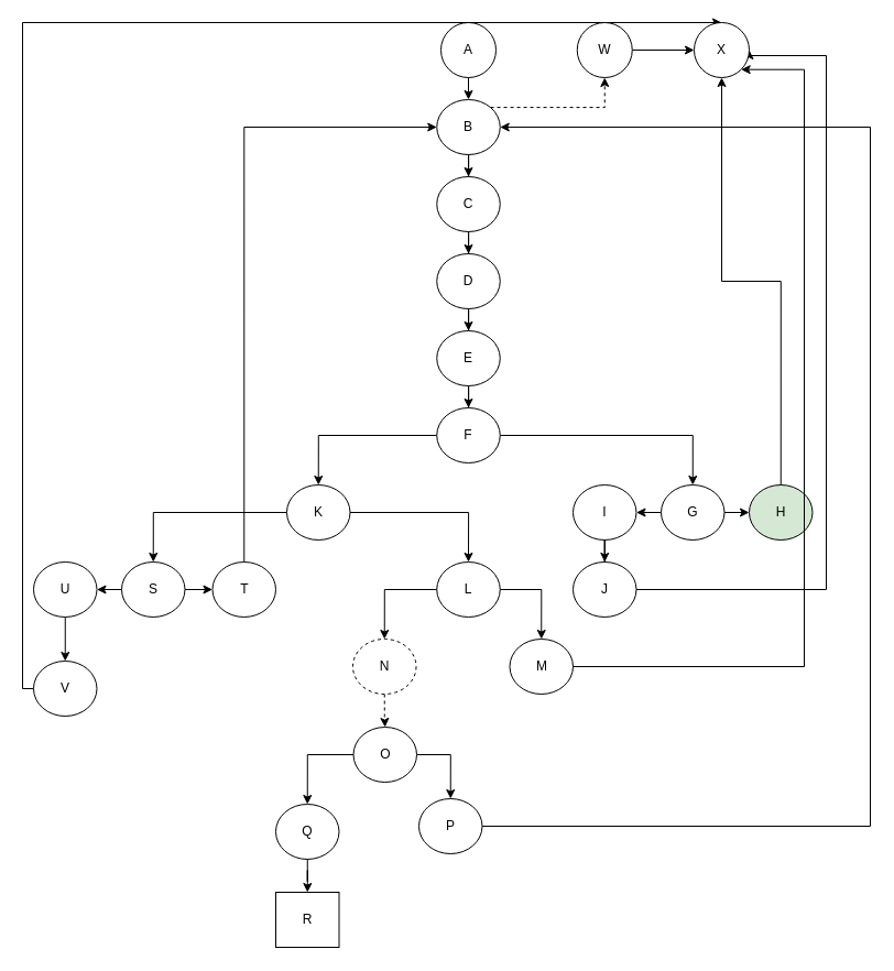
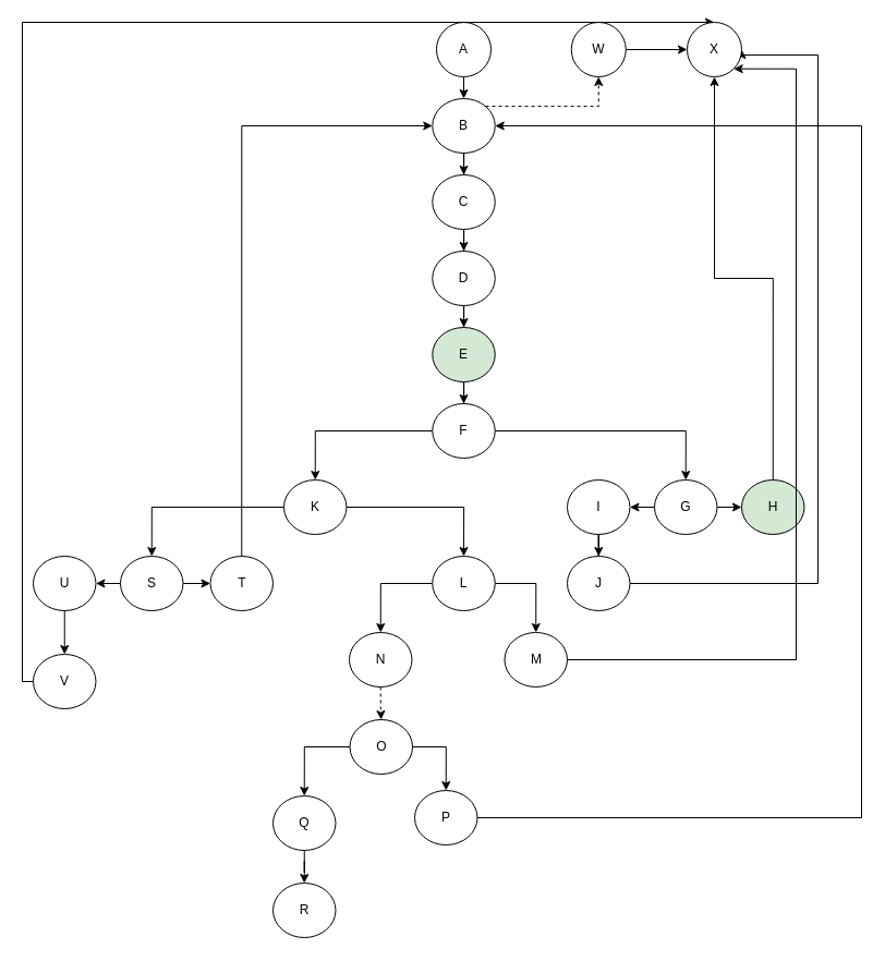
  <mxCell id="0" />
  <mxCell id="1" parent="0" />
  <mxCell id="2" value="" style="edgeStyle=orthogonalEdgeStyle;rounded=0;orthogonalLoop=1;jettySize=auto;html=1;" edge="1" parent="1" source="3" target="6"><mxGeometry relative="1" as="geometry"><Array as="points"><mxPoint x="425" y="90" /><mxPoint x="426" y="90" /></Array></mxGeometry></mxCell>
  <mxCell id="3" value="A" style="ellipse;whiteSpace=wrap;html=1;aspect=fixed;" vertex="1" parent="1"><mxGeometry x="400" y="20" width="50" height="50" as="geometry" /></mxCell>
  <mxCell id="4" style="edgeStyle=orthogonalEdgeStyle;rounded=0;orthogonalLoop=1;jettySize=auto;html=1;exitX=1;exitY=0;exitDx=0;exitDy=0;dashed=1;" edge="1" parent="1" source="6" target="50"><mxGeometry relative="1" as="geometry"><mxPoint x="540" y="70" as="targetPoint" /></mxGeometry></mxCell>
  <mxCell id="5" value="" style="edgeStyle=orthogonalEdgeStyle;rounded=0;orthogonalLoop=1;jettySize=auto;html=1;" edge="1" parent="1" source="6" target="52"><mxGeometry relative="1" as="geometry" /></mxCell>
  <mxCell id="6" value="B" style="ellipse;whiteSpace=wrap;html=1;" vertex="1" parent="1"><mxGeometry x="396.25" y="90" width="57.5" height="50" as="geometry" /></mxCell>
  <mxCell id="7" value="" style="edgeStyle=orthogonalEdgeStyle;rounded=0;orthogonalLoop=1;jettySize=auto;html=1;startArrow=none;" edge="1" parent="1" source="53" target="18"><mxGeometry relative="1" as="geometry" /></mxCell>
  <mxCell id="8" value="" style="edgeStyle=orthogonalEdgeStyle;rounded=0;orthogonalLoop=1;jettySize=auto;html=1;" edge="1" parent="1" source="9" target="53"><mxGeometry relative="1" as="geometry" /></mxCell>
  <mxCell id="9" value="D" style="ellipse;whiteSpace=wrap;html=1;" vertex="1" parent="1"><mxGeometry x="396.25" y="230" width="57.5" height="50" as="geometry" /></mxCell>
  <mxCell id="10" value="" style="edgeStyle=orthogonalEdgeStyle;rounded=0;orthogonalLoop=1;jettySize=auto;html=1;" edge="1" parent="1" source="12" target="27"><mxGeometry relative="1" as="geometry" /></mxCell>
  <mxCell id="11" value="" style="edgeStyle=orthogonalEdgeStyle;rounded=0;orthogonalLoop=1;jettySize=auto;html=1;" edge="1" parent="1" source="12" target="30"><mxGeometry relative="1" as="geometry" /></mxCell>
  <mxCell id="12" value="K" style="ellipse;whiteSpace=wrap;html=1;" vertex="1" parent="1"><mxGeometry x="260" y="440" width="57.5" height="50" as="geometry" /></mxCell>
  <mxCell id="13" value="" style="edgeStyle=orthogonalEdgeStyle;rounded=0;orthogonalLoop=1;jettySize=auto;html=1;" edge="1" parent="1" source="15" target="20"><mxGeometry relative="1" as="geometry" /></mxCell>
  <mxCell id="14" value="" style="edgeStyle=orthogonalEdgeStyle;rounded=0;orthogonalLoop=1;jettySize=auto;html=1;" edge="1" parent="1" source="15" target="22"><mxGeometry relative="1" as="geometry" /></mxCell>
  <mxCell id="15" value="G" style="ellipse;whiteSpace=wrap;html=1;" vertex="1" parent="1"><mxGeometry x="600" y="440" width="57.5" height="50" as="geometry" /></mxCell>
  <mxCell id="16" style="edgeStyle=orthogonalEdgeStyle;rounded=0;orthogonalLoop=1;jettySize=auto;html=1;exitX=0;exitY=0.5;exitDx=0;exitDy=0;entryX=0.5;entryY=0;entryDx=0;entryDy=0;" edge="1" parent="1" source="18" target="12"><mxGeometry relative="1" as="geometry" /></mxCell>
  <mxCell id="17" style="edgeStyle=orthogonalEdgeStyle;rounded=0;orthogonalLoop=1;jettySize=auto;html=1;exitX=1;exitY=0.5;exitDx=0;exitDy=0;entryX=0.5;entryY=0;entryDx=0;entryDy=0;" edge="1" parent="1" source="18" target="15"><mxGeometry relative="1" as="geometry" /></mxCell>
  <mxCell id="18" value="F" style="ellipse;whiteSpace=wrap;html=1;" vertex="1" parent="1"><mxGeometry x="396.25" y="370" width="57.5" height="50" as="geometry" /></mxCell>
  <mxCell id="19" style="edgeStyle=orthogonalEdgeStyle;rounded=0;orthogonalLoop=1;jettySize=auto;html=1;" edge="1" parent="1" source="20" target="54"><mxGeometry relative="1" as="geometry" /></mxCell>
  <mxCell id="20" value="H" style="ellipse;whiteSpace=wrap;html=1;fillColor=#d5e8d4;" vertex="1" parent="1"><mxGeometry x="680" y="440" width="57.5" height="50" as="geometry" /></mxCell>
  <mxCell id="21" value="" style="edgeStyle=orthogonalEdgeStyle;rounded=0;orthogonalLoop=1;jettySize=auto;html=1;" edge="1" parent="1" source="22" target="24"><mxGeometry relative="1" as="geometry" /></mxCell>
  <mxCell id="22" value="I" style="ellipse;whiteSpace=wrap;html=1;" vertex="1" parent="1"><mxGeometry x="520" y="440" width="57.5" height="50" as="geometry" /></mxCell>
  <mxCell id="23" style="edgeStyle=orthogonalEdgeStyle;rounded=0;orthogonalLoop=1;jettySize=auto;html=1;entryX=1;entryY=0.5;entryDx=0;entryDy=0;" edge="1" parent="1" source="24" target="54"><mxGeometry relative="1" as="geometry"><Array as="points"><mxPoint x="750" y="535" /><mxPoint x="750" y="50" /><mxPoint x="680" y="50" /></Array></mxGeometry></mxCell>
  <mxCell id="24" value="J" style="ellipse;whiteSpace=wrap;html=1;" vertex="1" parent="1"><mxGeometry x="520" y="510" width="57.5" height="50" as="geometry" /></mxCell>
  <mxCell id="25" value="" style="edgeStyle=orthogonalEdgeStyle;rounded=0;orthogonalLoop=1;jettySize=auto;html=1;" edge="1" parent="1" source="27" target="32"><mxGeometry relative="1" as="geometry" /></mxCell>
  <mxCell id="26" value="" style="edgeStyle=orthogonalEdgeStyle;rounded=0;orthogonalLoop=1;jettySize=auto;html=1;" edge="1" parent="1" source="27" target="34"><mxGeometry relative="1" as="geometry" /></mxCell>
  <mxCell id="27" value="L" style="ellipse;whiteSpace=wrap;html=1;" vertex="1" parent="1"><mxGeometry x="396.25" y="510" width="57.5" height="50" as="geometry" /></mxCell>
  <mxCell id="28" value="" style="edgeStyle=orthogonalEdgeStyle;rounded=0;orthogonalLoop=1;jettySize=auto;html=1;" edge="1" parent="1" source="30" target="44"><mxGeometry relative="1" as="geometry" /></mxCell>
  <mxCell id="29" value="" style="edgeStyle=orthogonalEdgeStyle;rounded=0;orthogonalLoop=1;jettySize=auto;html=1;" edge="1" parent="1" source="30" target="46"><mxGeometry relative="1" as="geometry" /></mxCell>
  <mxCell id="30" value="S" style="ellipse;whiteSpace=wrap;html=1;" vertex="1" parent="1"><mxGeometry x="110" y="510" width="57.5" height="50" as="geometry" /></mxCell>
  <mxCell id="31" style="edgeStyle=orthogonalEdgeStyle;rounded=0;orthogonalLoop=1;jettySize=auto;html=1;entryX=1;entryY=1;entryDx=0;entryDy=0;" edge="1" parent="1" source="32" target="54"><mxGeometry relative="1" as="geometry"><Array as="points"><mxPoint x="730" y="605" /><mxPoint x="730" y="63" /></Array></mxGeometry></mxCell>
  <mxCell id="32" value="M" style="ellipse;whiteSpace=wrap;html=1;" vertex="1" parent="1"><mxGeometry x="462.5" y="580" width="57.5" height="50" as="geometry" /></mxCell>
  <mxCell id="33" value="" style="edgeStyle=orthogonalEdgeStyle;rounded=0;orthogonalLoop=1;jettySize=auto;html=1;entryX=0.5;entryY=0;entryDx=0;entryDy=0;dashed=1;" edge="1" parent="1" source="34" target="37"><mxGeometry relative="1" as="geometry" /></mxCell>
- <mxCell id="34" value="N" style="ellipse;whiteSpace=wrap;html=1;dashed=1;" vertex="1" parent="1"><mxGeometry x="320" y="580" width="57.5" height="50" as="geometry" /></mxCell>
+ <mxCell id="34" value="N" style="ellipse;whiteSpace=wrap;html=1;" vertex="1" parent="1"><mxGeometry x="320" y="580" width="57.5" height="50" as="geometry" /></mxCell>
  <mxCell id="35" value="" style="edgeStyle=orthogonalEdgeStyle;rounded=0;orthogonalLoop=1;jettySize=auto;html=1;" edge="1" parent="1" source="37" target="38"><mxGeometry relative="1" as="geometry" /></mxCell>
  <mxCell id="36" value="" style="edgeStyle=orthogonalEdgeStyle;rounded=0;orthogonalLoop=1;jettySize=auto;html=1;" edge="1" parent="1" source="37" target="40"><mxGeometry relative="1" as="geometry" /></mxCell>
  <mxCell id="37" value="O" style="ellipse;whiteSpace=wrap;html=1;" vertex="1" parent="1"><mxGeometry x="320.5" y="660" width="57.5" height="50" as="geometry" /></mxCell>
  <mxCell id="38" value="P" style="ellipse;whiteSpace=wrap;html=1;" vertex="1" parent="1"><mxGeometry x="380" y="725" width="57.5" height="50" as="geometry" /></mxCell>
  <mxCell id="39" value="" style="edgeStyle=orthogonalEdgeStyle;rounded=0;orthogonalLoop=1;jettySize=auto;html=1;" edge="1" parent="1" source="40" target="41"><mxGeometry relative="1" as="geometry" /></mxCell>
  <mxCell id="40" value="Q" style="ellipse;whiteSpace=wrap;html=1;" vertex="1" parent="1"><mxGeometry x="250" y="730" width="57.5" height="50" as="geometry" /></mxCell>
- <mxCell id="41" value="R" style="whiteSpace=wrap;html=1;rounded=0;" vertex="1" parent="1"><mxGeometry x="250" y="810" width="57.5" height="50" as="geometry" /></mxCell>
+ <mxCell id="41" value="R" style="ellipse;whiteSpace=wrap;html=1;" vertex="1" parent="1"><mxGeometry x="250" y="810" width="57.5" height="50" as="geometry" /></mxCell>
  <mxCell id="42" value="" style="endArrow=classic;html=1;entryX=1;entryY=0.5;entryDx=0;entryDy=0;rounded=0;exitX=1;exitY=0.5;exitDx=0;exitDy=0;" edge="1" parent="1" source="38" target="6"><mxGeometry width="50" height="50" relative="1" as="geometry"><mxPoint x="447.5" y="610" as="sourcePoint" /><mxPoint x="790" y="40" as="targetPoint" /><Array as="points"><mxPoint x="790" y="750" /><mxPoint x="790" y="115" /></Array></mxGeometry></mxCell>
  <mxCell id="43" style="edgeStyle=orthogonalEdgeStyle;rounded=0;orthogonalLoop=1;jettySize=auto;html=1;" edge="1" parent="1" source="44" target="6"><mxGeometry relative="1" as="geometry"><mxPoint x="221.25" y="60" as="targetPoint" /><Array as="points"><mxPoint x="221" y="115" /></Array></mxGeometry></mxCell>
  <mxCell id="44" value="T" style="ellipse;whiteSpace=wrap;html=1;" vertex="1" parent="1"><mxGeometry x="192.5" y="510" width="57.5" height="50" as="geometry" /></mxCell>
  <mxCell id="45" value="" style="edgeStyle=orthogonalEdgeStyle;rounded=0;orthogonalLoop=1;jettySize=auto;html=1;" edge="1" parent="1" source="46" target="48"><mxGeometry relative="1" as="geometry" /></mxCell>
  <mxCell id="46" value="U" style="ellipse;whiteSpace=wrap;html=1;" vertex="1" parent="1"><mxGeometry x="30" y="510" width="57.5" height="50" as="geometry" /></mxCell>
  <mxCell id="47" style="edgeStyle=orthogonalEdgeStyle;rounded=0;orthogonalLoop=1;jettySize=auto;html=1;exitX=0;exitY=0.5;exitDx=0;exitDy=0;entryX=0.5;entryY=0;entryDx=0;entryDy=0;" edge="1" parent="1" source="48" target="54"><mxGeometry relative="1" as="geometry"><Array as="points"><mxPoint x="20" y="625" /><mxPoint x="20" y="20" /></Array></mxGeometry></mxCell>
  <mxCell id="48" value="V" style="ellipse;whiteSpace=wrap;html=1;" vertex="1" parent="1"><mxGeometry x="30" y="600" width="57.5" height="50" as="geometry" /></mxCell>
  <mxCell id="49" value="" style="edgeStyle=orthogonalEdgeStyle;rounded=0;orthogonalLoop=1;jettySize=auto;html=1;" edge="1" parent="1" source="50" target="54"><mxGeometry relative="1" as="geometry" /></mxCell>
  <mxCell id="50" value="W" style="ellipse;whiteSpace=wrap;html=1;" vertex="1" parent="1"><mxGeometry x="523.75" y="20" width="50" height="50" as="geometry" /></mxCell>
  <mxCell id="51" value="" style="edgeStyle=orthogonalEdgeStyle;rounded=0;orthogonalLoop=1;jettySize=auto;html=1;" edge="1" parent="1" source="52" target="9"><mxGeometry relative="1" as="geometry" /></mxCell>
  <mxCell id="52" value="C" style="ellipse;whiteSpace=wrap;html=1;" vertex="1" parent="1"><mxGeometry x="396.25" y="160" width="57.5" height="50" as="geometry" /></mxCell>
- <mxCell id="53" value="E" style="ellipse;whiteSpace=wrap;html=1;" vertex="1" parent="1"><mxGeometry x="396.25" y="300" width="57.5" height="50" as="geometry" /></mxCell>
+ <mxCell id="53" value="E" style="ellipse;whiteSpace=wrap;html=1;fillColor=#d5e8d4;" vertex="1" parent="1"><mxGeometry x="396.25" y="300" width="57.5" height="50" as="geometry" /></mxCell>
  <mxCell id="54" value="X" style="ellipse;whiteSpace=wrap;html=1;" vertex="1" parent="1"><mxGeometry x="630" y="20" width="50" height="50" as="geometry" /></mxCell>
